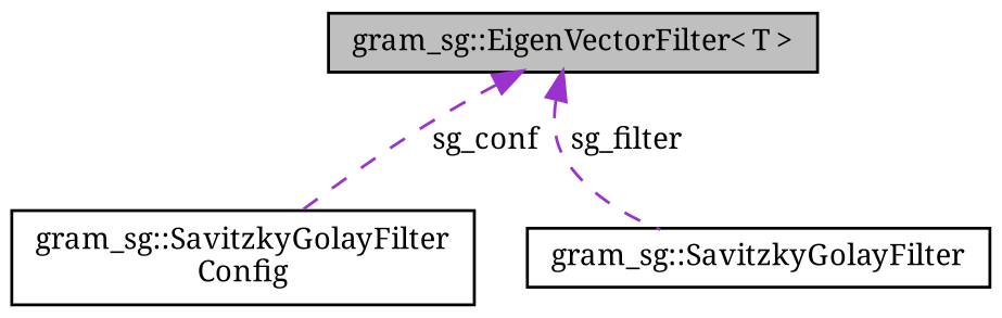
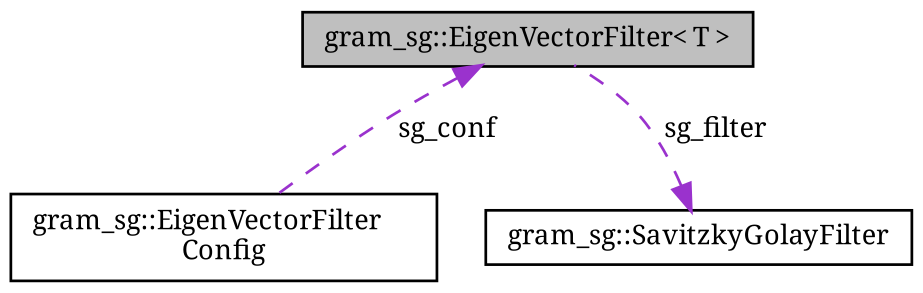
  digraph {
    fontname="Noto Serif"
    node [color=black fillcolor=white fontname="Noto Serif" fontsize=10 shape=record style=filled]
    edge [color=darkorchid3 dir=back fontname="Noto Serif" fontsize=10 labelfontname=Helvetica labelfontsize=10 style=dashed]
    n1 [fillcolor=grey75 fontcolor=black height=0.2 label="gram_sg::EigenVectorFilter\< T \>" width=0.4]
-   n2 [height=0.2 label="gram_sg::SavitzkyGolayFilter\lConfig" width=0.4]
+   n2 [height=0.2 label="gram_sg::EigenVectorFilter\lConfig" width=0.4]
    n3 [height=0.2 label="gram_sg::SavitzkyGolayFilter" width=0.4]
    n1 -> n2 [label=" sg_conf"]
-   n1 -> n3 [label=" sg_filter"]
+   n3 -> n1 [label=" sg_filter"]
  }
